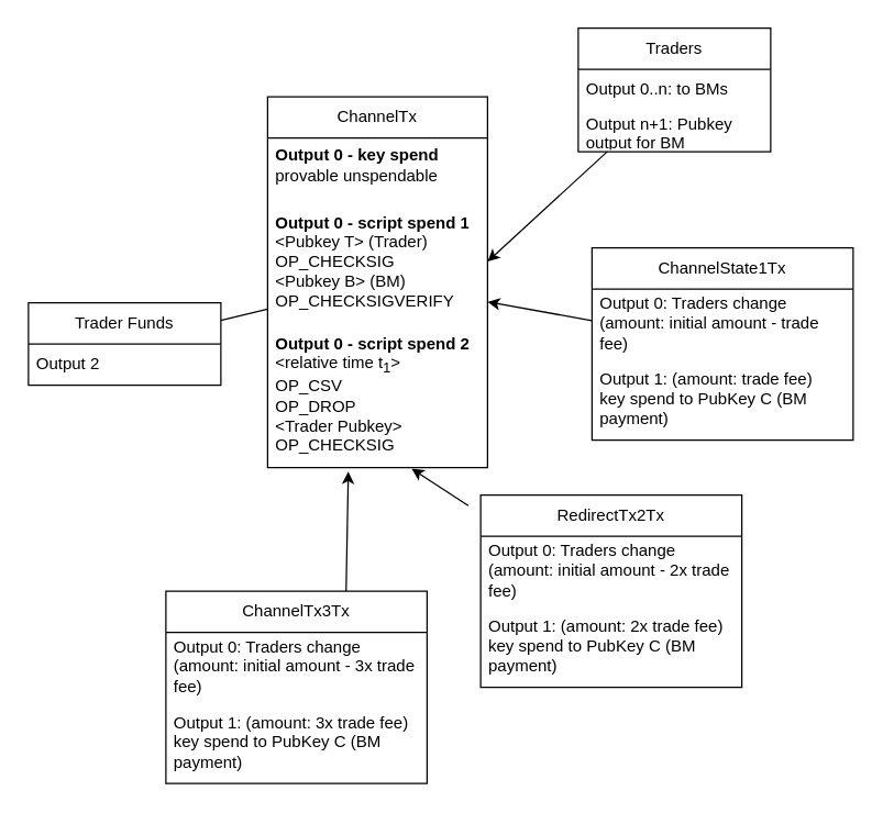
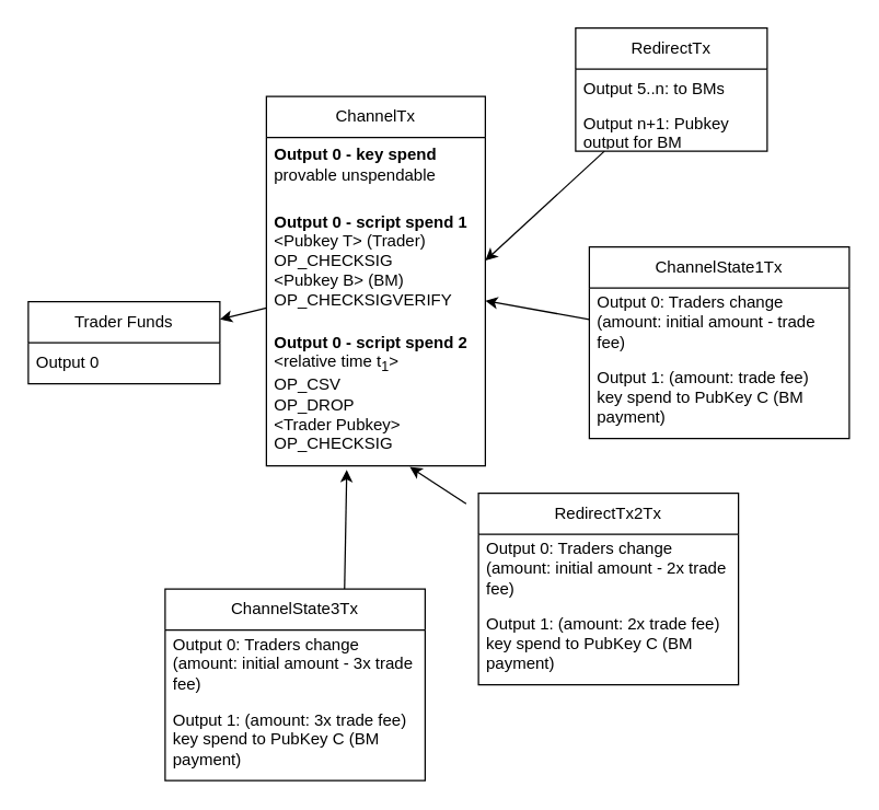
  <mxCell id="0" />
  <mxCell id="1" parent="0" />
  <mxCell id="2" value="Trader Funds" style="swimlane;fontStyle=0;childLayout=stackLayout;horizontal=1;startSize=30;horizontalStack=0;resizeParent=1;resizeParentMax=0;resizeLast=0;collapsible=1;marginBottom=0;whiteSpace=wrap;html=1;" parent="1" vertex="1"><mxGeometry x="20" y="220" width="140" height="60" as="geometry" /></mxCell>
- <mxCell id="3" value="Output 2" style="text;strokeColor=none;fillColor=none;align=left;verticalAlign=middle;spacingLeft=4;spacingRight=4;overflow=hidden;points=[[0,0.5],[1,0.5]];portConstraint=eastwest;rotatable=0;whiteSpace=wrap;html=1;" parent="2" vertex="1"><mxGeometry y="30" width="140" height="30" as="geometry" /></mxCell>
- <mxCell id="4" style="rounded=0;orthogonalLoop=1;jettySize=auto;html=1;endArrow=none;" parent="1" source="5" target="2" edge="1"><mxGeometry relative="1" as="geometry" /></mxCell>
+ <mxCell id="3" value="Output 0" style="text;strokeColor=none;fillColor=none;align=left;verticalAlign=middle;spacingLeft=4;spacingRight=4;overflow=hidden;points=[[0,0.5],[1,0.5]];portConstraint=eastwest;rotatable=0;whiteSpace=wrap;html=1;" parent="2" vertex="1"><mxGeometry y="30" width="140" height="30" as="geometry" /></mxCell>
+ <mxCell id="4" style="rounded=0;orthogonalLoop=1;jettySize=auto;html=1;" parent="1" source="5" target="2" edge="1"><mxGeometry relative="1" as="geometry" /></mxCell>
  <mxCell id="5" value="ChannelTx" style="swimlane;fontStyle=0;childLayout=stackLayout;horizontal=1;startSize=30;horizontalStack=0;resizeParent=1;resizeParentMax=0;resizeLast=0;collapsible=1;marginBottom=0;whiteSpace=wrap;html=1;" parent="1" vertex="1"><mxGeometry x="194" y="70" width="160" height="270" as="geometry" /></mxCell>
  <mxCell id="6" value="&lt;b&gt;Output 0 - key spend&amp;nbsp;&lt;/b&gt;&lt;div&gt;provable unspendable&lt;/div&gt;" style="text;strokeColor=none;fillColor=none;align=left;verticalAlign=middle;spacingLeft=4;spacingRight=4;overflow=hidden;points=[[0,0.5],[1,0.5]];portConstraint=eastwest;rotatable=0;whiteSpace=wrap;html=1;" vertex="1" parent="5"><mxGeometry y="30" width="160" height="40" as="geometry" /></mxCell>
  <mxCell id="7" value="&lt;b&gt;Output 0 - script spend 1&lt;/b&gt;&lt;div&gt;&lt;span style=&quot;background-color: transparent; color: light-dark(rgb(0, 0, 0), rgb(255, 255, 255));&quot;&gt;&amp;lt;Pubkey T&amp;gt; (Trader)&lt;/span&gt;&lt;/div&gt;&lt;div&gt;OP_CHECKSIG&lt;/div&gt;&lt;div&gt;&amp;lt;Pubkey B&amp;gt; (BM)&lt;/div&gt;&lt;div&gt;OP_CHECKSIGVERIFY&lt;/div&gt;" style="text;strokeColor=none;fillColor=none;align=left;verticalAlign=middle;spacingLeft=4;spacingRight=4;overflow=hidden;points=[[0,0.5],[1,0.5]];portConstraint=eastwest;rotatable=0;whiteSpace=wrap;html=1;" parent="5" vertex="1"><mxGeometry y="70" width="160" height="100" as="geometry" /></mxCell>
  <mxCell id="8" value="&lt;b&gt;Output 0 - script spend 2&lt;/b&gt;&lt;div&gt;&amp;lt;relative time t&lt;sub&gt;1&lt;/sub&gt;&amp;gt;&lt;/div&gt;&lt;div&gt;OP_CSV&lt;/div&gt;&lt;div&gt;OP_DROP&lt;/div&gt;&lt;div&gt;&amp;lt;Trader Pubkey&amp;gt;&lt;/div&gt;&lt;div&gt;OP_CHECKSIG&lt;/div&gt;&lt;div&gt;&lt;br&gt;&lt;/div&gt;" style="text;strokeColor=none;fillColor=none;align=left;verticalAlign=middle;spacingLeft=4;spacingRight=4;overflow=hidden;points=[[0,0.5],[1,0.5]];portConstraint=eastwest;rotatable=0;whiteSpace=wrap;html=1;" parent="5" vertex="1"><mxGeometry y="170" width="160" height="100" as="geometry" /></mxCell>
- <mxCell id="9" value="Traders" style="swimlane;fontStyle=0;childLayout=stackLayout;horizontal=1;startSize=30;horizontalStack=0;resizeParent=1;resizeParentMax=0;resizeLast=0;collapsible=1;marginBottom=0;whiteSpace=wrap;html=1;" parent="1" vertex="1"><mxGeometry x="420" y="20" width="140" height="90" as="geometry" /></mxCell>
- <mxCell id="10" value="Output 0..n: to BMs" style="text;strokeColor=none;fillColor=none;align=left;verticalAlign=middle;spacingLeft=4;spacingRight=4;overflow=hidden;points=[[0,0.5],[1,0.5]];portConstraint=eastwest;rotatable=0;whiteSpace=wrap;html=1;" parent="9" vertex="1"><mxGeometry y="30" width="140" height="30" as="geometry" /></mxCell>
+ <mxCell id="9" value="RedirectTx" style="swimlane;fontStyle=0;childLayout=stackLayout;horizontal=1;startSize=30;horizontalStack=0;resizeParent=1;resizeParentMax=0;resizeLast=0;collapsible=1;marginBottom=0;whiteSpace=wrap;html=1;" parent="1" vertex="1"><mxGeometry x="420" y="20" width="140" height="90" as="geometry" /></mxCell>
+ <mxCell id="10" value="Output 5..n: to BMs" style="text;strokeColor=none;fillColor=none;align=left;verticalAlign=middle;spacingLeft=4;spacingRight=4;overflow=hidden;points=[[0,0.5],[1,0.5]];portConstraint=eastwest;rotatable=0;whiteSpace=wrap;html=1;" parent="9" vertex="1"><mxGeometry y="30" width="140" height="30" as="geometry" /></mxCell>
  <mxCell id="11" value="Output n+1: Pubkey output for BM" style="text;strokeColor=none;fillColor=none;align=left;verticalAlign=middle;spacingLeft=4;spacingRight=4;overflow=hidden;points=[[0,0.5],[1,0.5]];portConstraint=eastwest;rotatable=0;whiteSpace=wrap;html=1;" parent="9" vertex="1"><mxGeometry y="60" width="140" height="30" as="geometry" /></mxCell>
  <mxCell id="12" style="rounded=0;orthogonalLoop=1;jettySize=auto;html=1;entryX=1;entryY=0.5;entryDx=0;entryDy=0;" parent="1" source="9" target="7" edge="1"><mxGeometry relative="1" as="geometry" /></mxCell>
  <mxCell id="13" style="edgeStyle=none;shape=connector;rounded=0;orthogonalLoop=1;jettySize=auto;html=1;strokeColor=default;align=center;verticalAlign=middle;fontFamily=Helvetica;fontSize=11;fontColor=default;labelBackgroundColor=default;endArrow=classic;" parent="1" source="14" target="5" edge="1"><mxGeometry relative="1" as="geometry"><mxPoint x="320" y="140" as="targetPoint" /><mxPoint x="427.524" y="220" as="sourcePoint" /></mxGeometry></mxCell>
  <mxCell id="14" value="ChannelState1Tx" style="swimlane;fontStyle=0;childLayout=stackLayout;horizontal=1;startSize=30;horizontalStack=0;resizeParent=1;resizeParentMax=0;resizeLast=0;collapsible=1;marginBottom=0;whiteSpace=wrap;html=1;" parent="1" vertex="1"><mxGeometry x="430" y="180" width="190" height="140" as="geometry" /></mxCell>
  <mxCell id="15" value="Output 0: Traders change&lt;div&gt;(amount: initial amount - trade fee)&lt;/div&gt;" style="text;strokeColor=none;fillColor=none;align=left;verticalAlign=middle;spacingLeft=4;spacingRight=4;overflow=hidden;points=[[0,0.5],[1,0.5]];portConstraint=eastwest;rotatable=0;whiteSpace=wrap;html=1;" parent="14" vertex="1"><mxGeometry y="30" width="190" height="50" as="geometry" /></mxCell>
  <mxCell id="16" value="Output 1: (amount: trade fee)&lt;div&gt;key spend to PubKey C (BM payment)&lt;/div&gt;" style="text;strokeColor=none;fillColor=none;align=left;verticalAlign=middle;spacingLeft=4;spacingRight=4;overflow=hidden;points=[[0,0.5],[1,0.5]];portConstraint=eastwest;rotatable=0;whiteSpace=wrap;html=1;" parent="14" vertex="1"><mxGeometry y="80" width="190" height="60" as="geometry" /></mxCell>
  <mxCell id="17" style="rounded=0;orthogonalLoop=1;jettySize=auto;html=1;entryX=0.655;entryY=1.008;entryDx=0;entryDy=0;entryPerimeter=0;" parent="1" target="8" edge="1"><mxGeometry relative="1" as="geometry"><mxPoint x="340" y="367.723" as="sourcePoint" /></mxGeometry></mxCell>
  <mxCell id="18" style="edgeStyle=none;shape=connector;rounded=0;orthogonalLoop=1;jettySize=auto;html=1;entryX=0.367;entryY=1.029;entryDx=0;entryDy=0;entryPerimeter=0;strokeColor=default;align=center;verticalAlign=middle;fontFamily=Helvetica;fontSize=11;fontColor=default;labelBackgroundColor=default;endArrow=classic;" parent="1" target="8" edge="1"><mxGeometry relative="1" as="geometry"><mxPoint x="251.109" y="430" as="sourcePoint" /></mxGeometry></mxCell>
- <mxCell id="19" value="ChannelTx3Tx" style="swimlane;fontStyle=0;childLayout=stackLayout;horizontal=1;startSize=30;horizontalStack=0;resizeParent=1;resizeParentMax=0;resizeLast=0;collapsible=1;marginBottom=0;whiteSpace=wrap;html=1;" vertex="1" parent="1"><mxGeometry x="120" y="430" width="190" height="140" as="geometry" /></mxCell>
+ <mxCell id="19" value="ChannelState3Tx" style="swimlane;fontStyle=0;childLayout=stackLayout;horizontal=1;startSize=30;horizontalStack=0;resizeParent=1;resizeParentMax=0;resizeLast=0;collapsible=1;marginBottom=0;whiteSpace=wrap;html=1;" vertex="1" parent="1"><mxGeometry x="120" y="430" width="190" height="140" as="geometry" /></mxCell>
  <mxCell id="20" value="Output 0: Traders change&lt;div&gt;(amount: initial amount - 3x trade fee)&lt;/div&gt;" style="text;strokeColor=none;fillColor=none;align=left;verticalAlign=middle;spacingLeft=4;spacingRight=4;overflow=hidden;points=[[0,0.5],[1,0.5]];portConstraint=eastwest;rotatable=0;whiteSpace=wrap;html=1;" vertex="1" parent="19"><mxGeometry y="30" width="190" height="50" as="geometry" /></mxCell>
  <mxCell id="21" value="Output 1: (amount: 3x trade fee)&lt;div&gt;key spend to PubKey C (BM payment)&lt;/div&gt;" style="text;strokeColor=none;fillColor=none;align=left;verticalAlign=middle;spacingLeft=4;spacingRight=4;overflow=hidden;points=[[0,0.5],[1,0.5]];portConstraint=eastwest;rotatable=0;whiteSpace=wrap;html=1;" vertex="1" parent="19"><mxGeometry y="80" width="190" height="60" as="geometry" /></mxCell>
  <mxCell id="22" value="RedirectTx2Tx" style="swimlane;fontStyle=0;childLayout=stackLayout;horizontal=1;startSize=30;horizontalStack=0;resizeParent=1;resizeParentMax=0;resizeLast=0;collapsible=1;marginBottom=0;whiteSpace=wrap;html=1;" vertex="1" parent="1"><mxGeometry x="349" y="360" width="190" height="140" as="geometry" /></mxCell>
  <mxCell id="23" value="Output 0: Traders change&lt;div&gt;(amount: initial amount - 2x trade fee)&lt;/div&gt;" style="text;strokeColor=none;fillColor=none;align=left;verticalAlign=middle;spacingLeft=4;spacingRight=4;overflow=hidden;points=[[0,0.5],[1,0.5]];portConstraint=eastwest;rotatable=0;whiteSpace=wrap;html=1;" vertex="1" parent="22"><mxGeometry y="30" width="190" height="50" as="geometry" /></mxCell>
  <mxCell id="24" value="Output 1: (amount: 2x trade fee)&lt;div&gt;key spend to PubKey C (BM payment)&lt;/div&gt;" style="text;strokeColor=none;fillColor=none;align=left;verticalAlign=middle;spacingLeft=4;spacingRight=4;overflow=hidden;points=[[0,0.5],[1,0.5]];portConstraint=eastwest;rotatable=0;whiteSpace=wrap;html=1;" vertex="1" parent="22"><mxGeometry y="80" width="190" height="60" as="geometry" /></mxCell>
